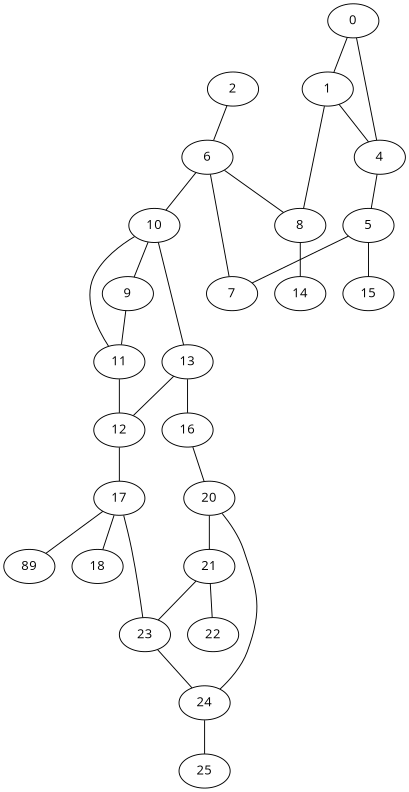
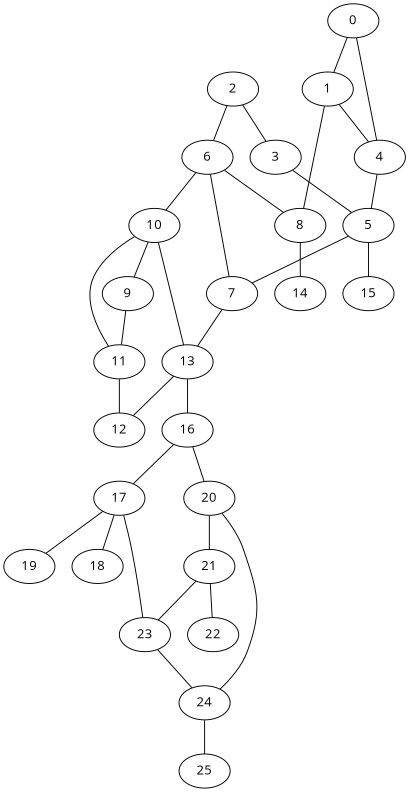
  graph {
    fontname="Open Sans"
    node [fontname="Open Sans"]
    edge [fontname="Open Sans"]
    0
    1
    4
    8
    5
    2
+   3
    6
    14
    7
    10
    15
    13
    9
    11
    12
    16
    17
    20
    18
-   19 [label=89]
+   19
    23
    21
    24
    22
    25
    0 -- 1
    0 -- 4
    1 -- 4
    1 -- 8
    4 -- 5
    8 -- 14
    5 -- 7
    5 -- 15
+   2 -- 3
    2 -- 6
+   3 -- 5
    6 -- 8
    6 -- 7
    6 -- 10
+   7 -- 13
    10 -- 13
    10 -- 9
    10 -- 11
    13 -- 12
    13 -- 16
    9 -- 11
    11 -- 12
-   12 -- 17
+   16 -- 17
    16 -- 20
    17 -- 18
    17 -- 19
    17 -- 23
    20 -- 21
    20 -- 24
    23 -- 24
    21 -- 23
    21 -- 22
    24 -- 25
  }
